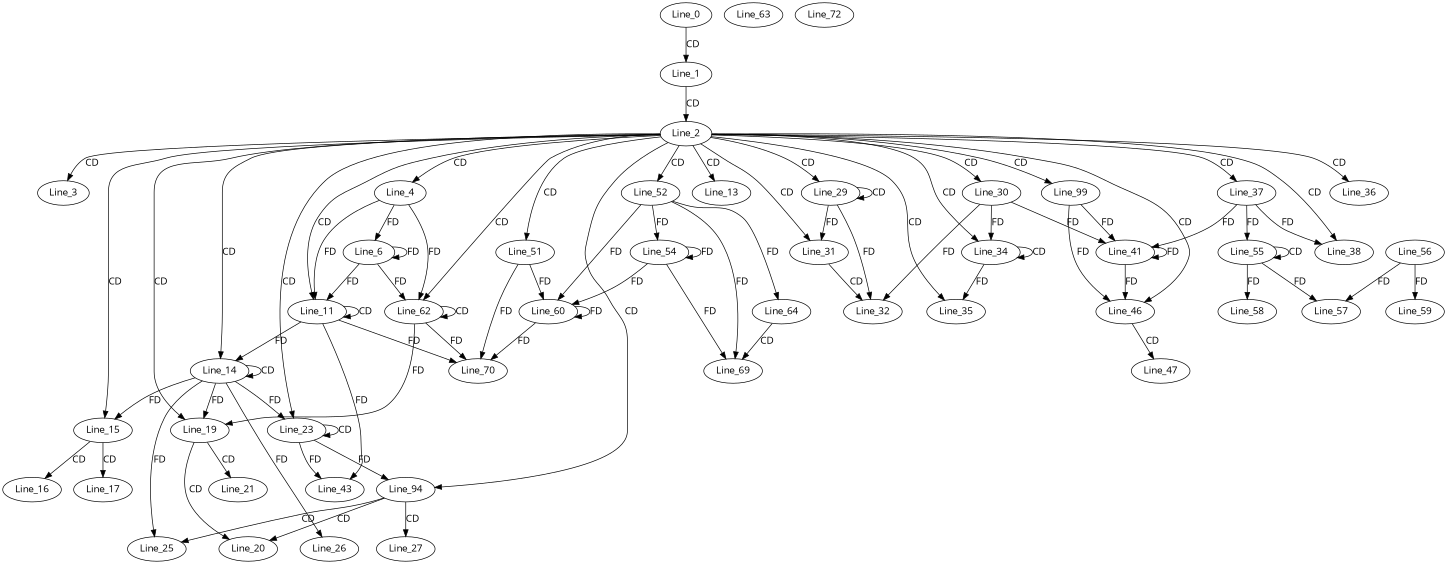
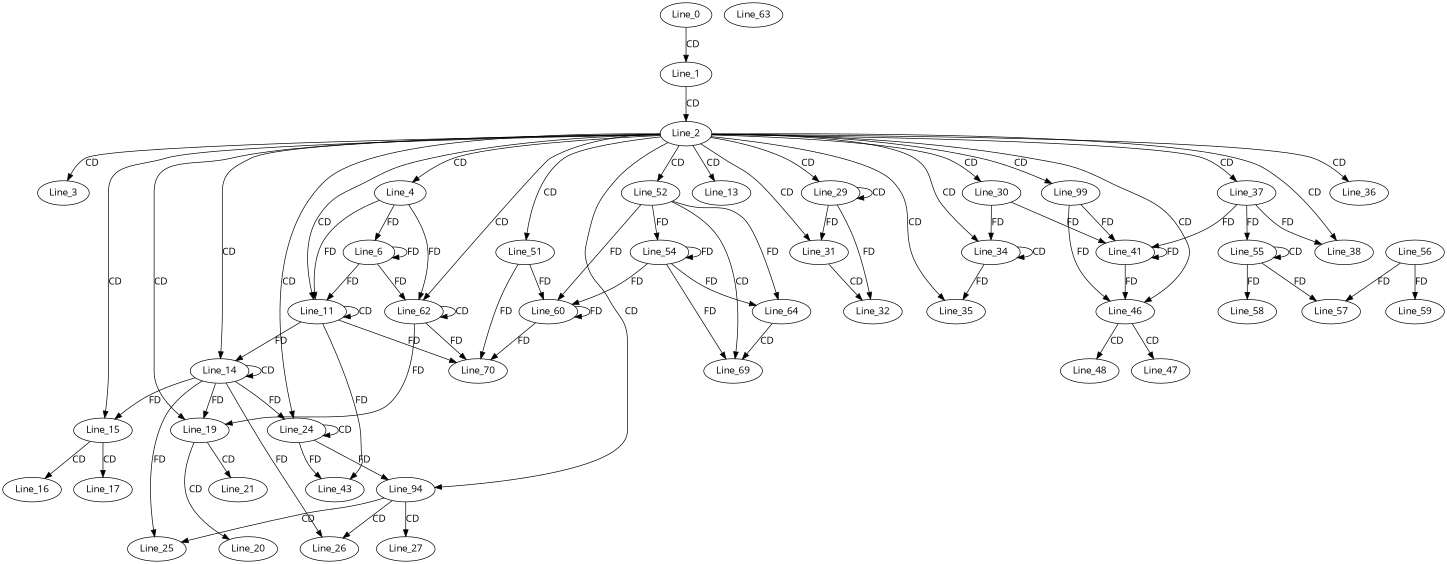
  digraph {
    fontname="Open Sans"
    node [fontname="Open Sans"]
    edge [fontname="Open Sans"]
    Line_0
    Line_1
    Line_2
    Line_3
    Line_4
    Line_11
    n7 [label=Line_62]
    Line_13
    Line_14
    Line_15
    Line_19
-   Line_23
+   Line_23 [label=Line_24]
    n13 [label=Line_94]
    Line_29
    Line_30
    Line_31
    Line_34
    Line_35
    Line_36
    Line_37
    Line_38
    n22 [label=Line_99]
    Line_46
    Line_51
    Line_52
    Line_6
    Line_43
    Line_70
    Line_25
    Line_26
    Line_16
    Line_17
    Line_20
    Line_21
    Line_27
    Line_32
    Line_41
    Line_55
    Line_47
+   Line_48
    Line_60
    Line_54
    Line_64
    n44 [label=Line_69]
    Line_57
    Line_58
    Line_56
    Line_59
    Line_63
-   Line_72
    Line_0 -> Line_1 [label=CD]
    Line_1 -> Line_2 [label=CD]
    Line_2 -> Line_3 [label=CD]
    Line_2 -> Line_4 [label=CD]
    Line_2 -> Line_11 [label=CD]
    Line_2 -> n7 [label=CD]
    Line_2 -> Line_13 [label=CD]
    Line_2 -> Line_14 [label=CD]
    Line_2 -> Line_15 [label=CD]
    Line_2 -> Line_19 [label=CD]
    Line_2 -> Line_23 [label=CD]
    Line_2 -> n13 [label=CD]
    Line_2 -> Line_29 [label=CD]
    Line_2 -> Line_30 [label=CD]
    Line_2 -> Line_31 [label=CD]
    Line_2 -> Line_34 [label=CD]
    Line_2 -> Line_35 [label=CD]
    Line_2 -> Line_36 [label=CD]
    Line_2 -> Line_37 [label=CD]
    Line_2 -> Line_38 [label=CD]
    Line_2 -> n22 [label=CD]
    Line_2 -> Line_46 [label=CD]
    Line_2 -> Line_51 [label=CD]
    Line_2 -> Line_52 [label=CD]
    Line_4 -> Line_11 [label=FD]
    Line_4 -> n7 [label=FD]
    Line_4 -> Line_6 [label=FD]
    Line_11 -> Line_11 [label=CD]
    Line_11 -> Line_14 [label=FD]
    Line_11 -> Line_43 [label=FD]
    Line_11 -> Line_70 [label=FD]
    n7 -> n7 [label=CD]
    n7 -> Line_19 [label=FD]
    n7 -> Line_70 [label=FD]
    Line_14 -> Line_14 [label=CD]
    Line_14 -> Line_15 [label=FD]
    Line_14 -> Line_19 [label=FD]
    Line_14 -> Line_23 [label=FD]
    Line_14 -> Line_25 [label=FD]
    Line_14 -> Line_26 [label=FD]
    Line_15 -> Line_16 [label=CD]
    Line_15 -> Line_17 [label=CD]
    Line_19 -> Line_20 [label=CD]
    Line_19 -> Line_21 [label=CD]
    Line_23 -> Line_23 [label=CD]
    Line_23 -> n13 [label=FD]
    Line_23 -> Line_43 [label=FD]
    n13 -> Line_25 [label=CD]
-   n13 -> Line_20 [label=CD]
+   n13 -> Line_26 [label=CD]
    n13 -> Line_27 [label=CD]
    Line_29 -> Line_29 [label=CD]
    Line_29 -> Line_31 [label=FD]
    Line_29 -> Line_32 [label=FD]
    Line_30 -> Line_34 [label=FD]
-   Line_30 -> Line_32 [label=FD]
    Line_30 -> Line_41 [label=FD]
    Line_31 -> Line_32 [label=CD]
    Line_34 -> Line_34 [label=CD]
    Line_34 -> Line_35 [label=FD]
    Line_37 -> Line_38 [label=FD]
    Line_37 -> Line_41 [label=FD]
    Line_37 -> Line_55 [label=FD]
    n22 -> Line_46 [label=FD]
    n22 -> Line_41 [label=FD]
    Line_46 -> Line_47 [label=CD]
+   Line_46 -> Line_48 [label=CD]
    Line_51 -> Line_70 [label=FD]
    Line_51 -> Line_60 [label=FD]
    Line_52 -> Line_60 [label=FD]
    Line_52 -> Line_54 [label=FD]
    Line_52 -> Line_64 [label=FD]
-   Line_52 -> n44 [label=FD]
+   Line_52 -> n44 [label=CD]
    Line_6 -> Line_11 [label=FD]
    Line_6 -> n7 [label=FD]
    Line_6 -> Line_6 [label=FD]
    Line_41 -> Line_46 [label=FD]
    Line_41 -> Line_41 [label=FD]
    Line_55 -> Line_55 [label=CD]
    Line_55 -> Line_57 [label=FD]
    Line_55 -> Line_58 [label=FD]
    Line_60 -> Line_70 [label=FD]
    Line_60 -> Line_60 [label=FD]
    Line_54 -> Line_60 [label=FD]
    Line_54 -> Line_54 [label=FD]
+   Line_54 -> Line_64 [label=FD]
    Line_54 -> n44 [label=FD]
    Line_64 -> n44 [label=CD]
    Line_56 -> Line_57 [label=FD]
    Line_56 -> Line_59 [label=FD]
  }
